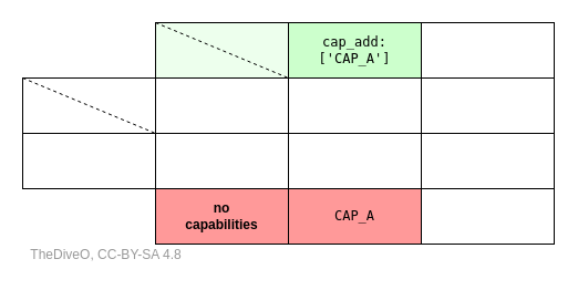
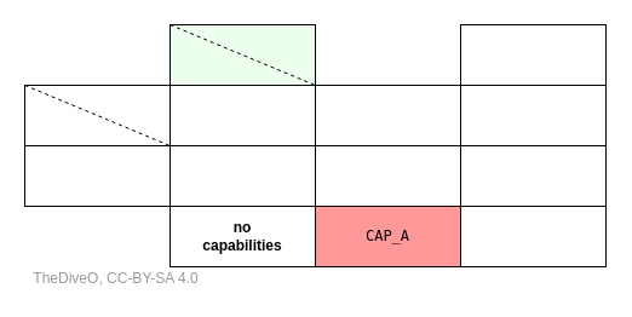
  <mxCell id="0" />
  <mxCell id="1" parent="0" />
  <mxCell id="2" value="" style="rounded=0;whiteSpace=wrap;html=1;" parent="1" vertex="1"><mxGeometry x="140" y="70" width="120" height="50" as="geometry" /></mxCell>
  <mxCell id="3" value="" style="rounded=0;whiteSpace=wrap;html=1;fillColor=#EDFFED;" parent="1" vertex="1"><mxGeometry x="140" width="120" height="50" as="geometry" y="20" /></mxCell>
- <mxCell id="4" value="&lt;font face=&quot;monospace&quot;&gt;cap_add:&lt;br&gt;['CAP_A']&lt;/font&gt;" style="rounded=0;whiteSpace=wrap;html=1;fillColor=#CCFFCC;" parent="1" vertex="1"><mxGeometry x="260" width="120" height="50" as="geometry" y="20" /></mxCell>
  <mxCell id="5" value="" style="endArrow=none;html=1;rounded=0;fontFamily=monospace;exitX=0;exitY=0;exitDx=0;exitDy=0;entryX=1;entryY=0;entryDx=0;entryDy=0;dashed=1;" parent="1" source="3" target="2" edge="1"><mxGeometry width="50" height="50" relative="1" as="geometry"><mxPoint x="330" y="250" as="sourcePoint" /><mxPoint x="380" y="200" as="targetPoint" /></mxGeometry></mxCell>
  <mxCell id="6" value="" style="rounded=0;whiteSpace=wrap;html=1;" parent="1" vertex="1"><mxGeometry x="260" y="70" width="120" height="50" as="geometry" /></mxCell>
  <mxCell id="7" value="" style="rounded=0;whiteSpace=wrap;html=1;fillColor=#FFFFFF;" parent="1" vertex="1"><mxGeometry x="380" width="120" height="50" as="geometry" y="20" /></mxCell>
  <mxCell id="8" value="" style="rounded=0;whiteSpace=wrap;html=1;fillColor=#FFFFFF;" parent="1" vertex="1"><mxGeometry y="70" width="120" height="50" as="geometry" x="20" /></mxCell>
  <mxCell id="9" value="" style="endArrow=none;html=1;rounded=0;fontFamily=monospace;exitX=0;exitY=0;exitDx=0;exitDy=0;entryX=1;entryY=0;entryDx=0;entryDy=0;dashed=1;" parent="1" source="8" edge="1"><mxGeometry width="50" height="50" relative="1" as="geometry"><mxPoint x="210" y="300" as="sourcePoint" /><mxPoint x="140" y="120" as="targetPoint" /></mxGeometry></mxCell>
  <mxCell id="10" value="" style="rounded=0;whiteSpace=wrap;html=1;fillColor=#FFFFFF;" parent="1" vertex="1"><mxGeometry y="120" width="120" height="50" as="geometry" x="20" /></mxCell>
  <mxCell id="11" value="" style="rounded=0;whiteSpace=wrap;html=1;" parent="1" vertex="1"><mxGeometry x="380" y="70" width="120" height="50" as="geometry" /></mxCell>
  <mxCell id="12" value="" style="rounded=0;whiteSpace=wrap;html=1;fillColor=#FFFFFF;" parent="1" vertex="1"><mxGeometry x="380" y="170" width="120" height="50" as="geometry" /></mxCell>
- <mxCell id="13" value="&lt;b&gt;no&lt;br&gt;capabilities&lt;/b&gt;" style="rounded=0;whiteSpace=wrap;html=1;fillColor=#ff9999;" parent="1" vertex="1"><mxGeometry x="140" y="170" width="120" height="50" as="geometry" /></mxCell>
+ <mxCell id="13" value="&lt;b&gt;no&lt;br&gt;capabilities&lt;/b&gt;" style="rounded=0;whiteSpace=wrap;html=1;" parent="1" vertex="1"><mxGeometry x="140" y="170" width="120" height="50" as="geometry" /></mxCell>
  <mxCell id="14" value="&lt;font face=&quot;monospace&quot;&gt;CAP_A&lt;/font&gt;" style="rounded=0;whiteSpace=wrap;html=1;fillColor=#ff9999;" parent="1" vertex="1"><mxGeometry x="260" y="170" width="120" height="50" as="geometry" /></mxCell>
  <mxCell id="15" value="" style="rounded=0;whiteSpace=wrap;html=1;" parent="1" vertex="1"><mxGeometry x="140" y="120" width="120" height="50" as="geometry" /></mxCell>
  <mxCell id="16" value="" style="rounded=0;whiteSpace=wrap;html=1;" parent="1" vertex="1"><mxGeometry x="260" y="120" width="120" height="50" as="geometry" /></mxCell>
  <mxCell id="17" value="" style="rounded=0;whiteSpace=wrap;html=1;" parent="1" vertex="1"><mxGeometry x="380" y="120" width="120" height="50" as="geometry" /></mxCell>
- <mxCell id="18" value="TheDiveO, CC-BY-SA 4.8" style="text;html=1;resizable=0;autosize=1;align=center;verticalAlign=middle;points=[];fillColor=none;strokeColor=none;rounded=0;fontColor=#999999;" parent="1" vertex="1"><mxGeometry y="220" width="150" height="20" as="geometry" x="20" /></mxCell>
+ <mxCell id="18" value="TheDiveO, CC-BY-SA 4.0" style="text;html=1;resizable=0;autosize=1;align=center;verticalAlign=middle;points=[];fillColor=none;strokeColor=none;rounded=0;fontColor=#999999;" parent="1" vertex="1"><mxGeometry y="220" width="150" height="20" as="geometry" x="20" /></mxCell>
